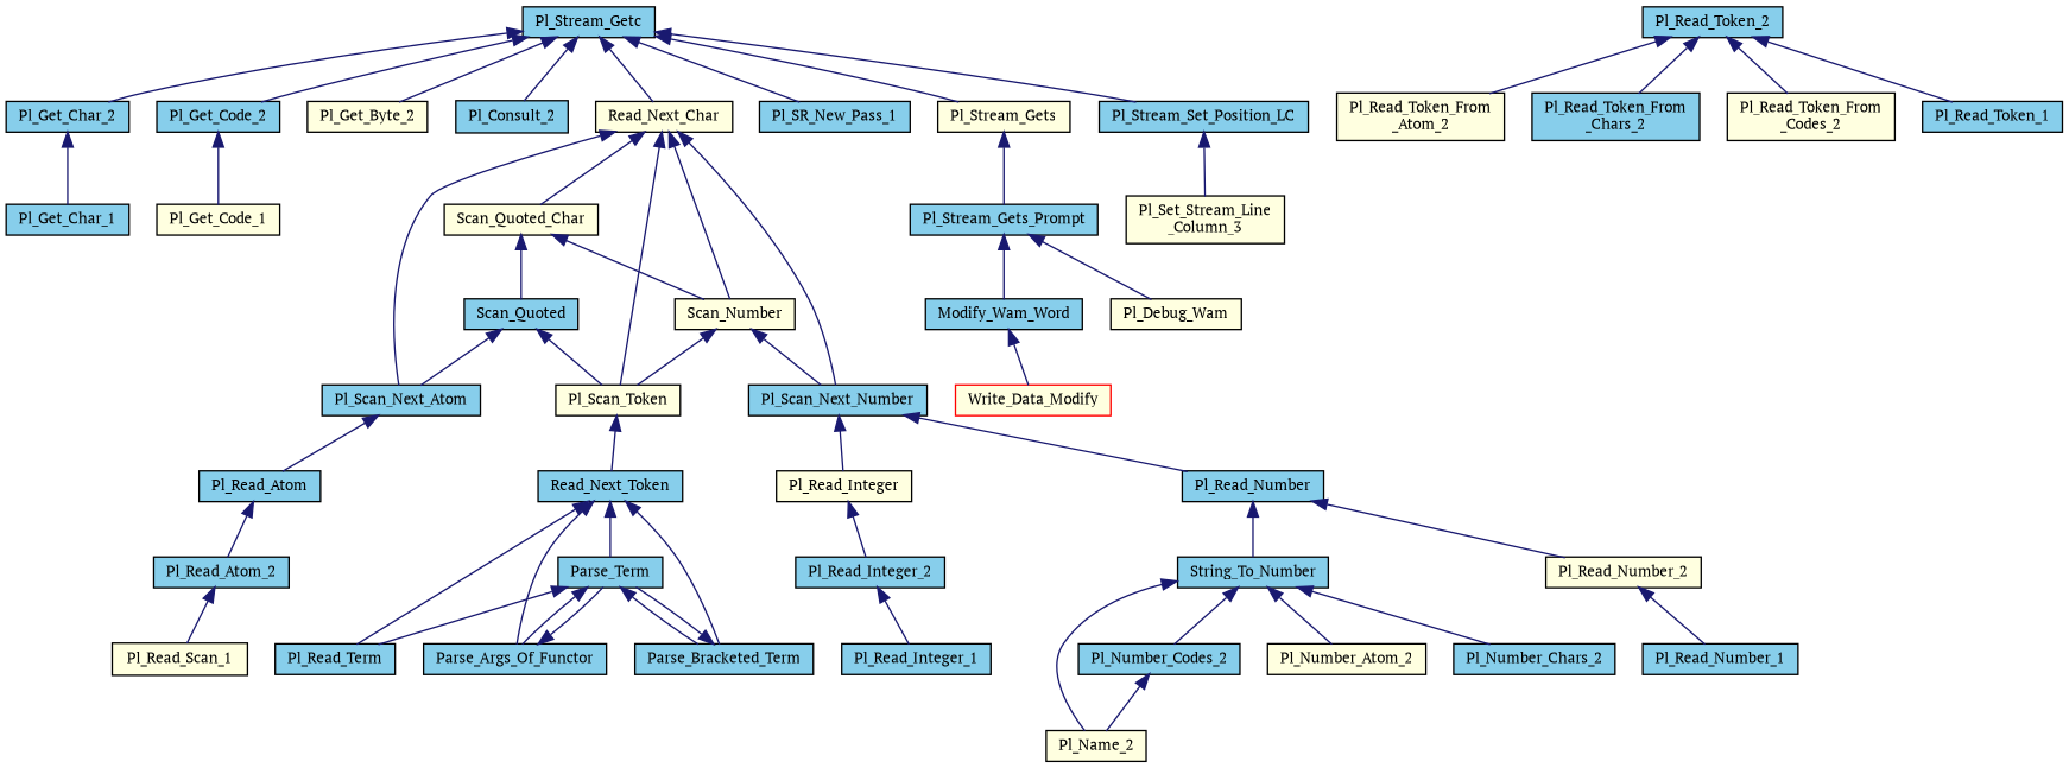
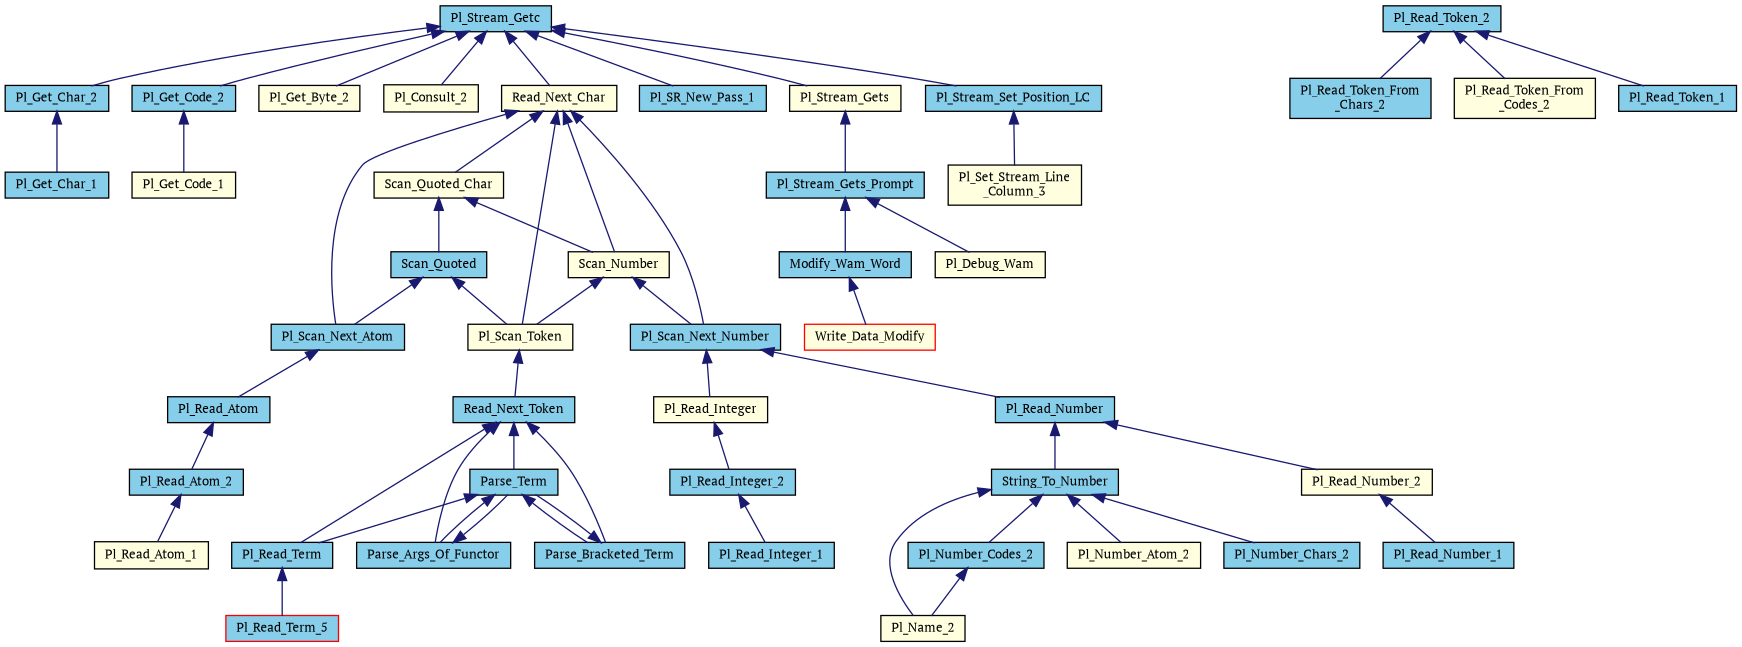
  digraph {
    fontname="PT Serif"
    rankdir=TB
    node [color=black fillcolor=skyblue fontname="PT Serif" fontsize=10 shape=record style=filled]
    edge [color=midnightblue dir=back fontname="PT Serif" fontsize=10 labelfontname=Helvetica labelfontsize=10 style=solid]
    n1 [fontcolor=black height=0.2 label=Pl_Stream_Getc width=0.4]
    n2 [height=0.2 label=Pl_Get_Char_2 width=0.4]
    n3 [height=0.2 label=Pl_Get_Code_2 width=0.4]
    n4 [fillcolor=lightyellow height=0.2 label=Pl_Get_Byte_2 width=0.4]
-   n5 [height=0.2 label=Pl_Consult_2 width=0.4]
+   n5 [fillcolor=lightyellow height=0.2 label=Pl_Consult_2 width=0.4]
    n6 [fillcolor=lightyellow height=0.2 label=Read_Next_Char width=0.4]
    n7 [height=0.2 label=Pl_SR_New_Pass_1 width=0.4]
    n8 [fillcolor=lightyellow height=0.2 label=Pl_Stream_Gets width=0.4]
    n9 [height=0.2 label=Pl_Stream_Set_Position_LC width=0.4]
    n10 [height=0.2 label=Pl_Get_Char_1 width=0.4]
    n11 [fillcolor=lightyellow height=0.2 label=Pl_Get_Code_1 width=0.4]
    n12 [fillcolor=lightyellow height=0.2 label=Pl_Scan_Token width=0.4]
    n13 [fillcolor=lightyellow height=0.2 label=Scan_Number width=0.4]
    n14 [height=0.2 label=Pl_Scan_Next_Number width=0.4]
    n15 [fillcolor=lightyellow height=0.2 label=Scan_Quoted_Char width=0.4]
    n16 [height=0.2 label=Pl_Scan_Next_Atom width=0.4]
    n17 [height=0.2 label=Pl_Stream_Gets_Prompt width=0.4]
    n18 [fillcolor=lightyellow height=0.2 label="Pl_Set_Stream_Line\l_Column_3" width=0.4]
    n19 [height=0.2 label=Read_Next_Token width=0.4]
    n20 [fillcolor=lightyellow height=0.2 label=Pl_Read_Integer width=0.4]
    n21 [height=0.2 label=Pl_Read_Number width=0.4]
    n22 [height=0.2 label=Scan_Quoted width=0.4]
    n23 [height=0.2 label=Pl_Read_Atom width=0.4]
    n24 [height=0.2 label=Pl_Read_Term width=0.4]
    n25 [height=0.2 label=Parse_Term width=0.4]
    n26 [height=0.2 label=Parse_Args_Of_Functor width=0.4]
    n27 [height=0.2 label=Parse_Bracketed_Term width=0.4]
+   n28 [color=red height=0.2 label=Pl_Read_Term_5 width=0.4]
    n29 [height=0.2 label=Pl_Read_Token_2 width=0.4]
-   n30 [fillcolor=lightyellow height=0.2 label="Pl_Read_Token_From\l_Atom_2" width=0.4]
    n31 [height=0.2 label="Pl_Read_Token_From\l_Chars_2" width=0.4]
    n32 [fillcolor=lightyellow height=0.2 label="Pl_Read_Token_From\l_Codes_2" width=0.4]
    n33 [height=0.2 label=Pl_Read_Token_1 width=0.4]
    n34 [height=0.2 label=Pl_Read_Integer_2 width=0.4]
    n35 [height=0.2 label=String_To_Number width=0.4]
    n36 [fillcolor=lightyellow height=0.2 label=Pl_Read_Number_2 width=0.4]
    n37 [height=0.2 label=Pl_Read_Integer_1 width=0.4]
    n38 [fillcolor=lightyellow height=0.2 label=Pl_Number_Atom_2 width=0.4]
    n39 [height=0.2 label=Pl_Number_Chars_2 width=0.4]
    n40 [height=0.2 label=Pl_Number_Codes_2 width=0.4]
    n41 [fillcolor=lightyellow height=0.2 label=Pl_Name_2 width=0.4]
    n42 [height=0.2 label=Pl_Read_Number_1 width=0.4]
    n43 [height=0.2 label=Pl_Read_Atom_2 width=0.4]
-   n44 [fillcolor=lightyellow height=0.2 label=Pl_Read_Scan_1 width=0.4]
+   n44 [fillcolor=lightyellow height=0.2 label=Pl_Read_Atom_1 width=0.4]
    n45 [fillcolor=lightyellow height=0.2 label=Pl_Debug_Wam width=0.4]
    n46 [height=0.2 label=Modify_Wam_Word width=0.4]
    n47 [color=red fillcolor=lightyellow height=0.2 label=Write_Data_Modify width=0.4]
    n1 -> n2
    n1 -> n3
    n1 -> n4
    n1 -> n5
    n1 -> n6
    n1 -> n7
    n1 -> n8
    n1 -> n9
    n2 -> n10
    n3 -> n11
    n6 -> n12
    n6 -> n13
    n6 -> n14
    n6 -> n15
    n6 -> n16
    n8 -> n17
    n9 -> n18
    n12 -> n19
    n13 -> n12
    n13 -> n14
    n14 -> n20
    n14 -> n21
    n15 -> n13
    n15 -> n22
    n16 -> n23
    n17 -> n45
    n17 -> n46
    n19 -> n24
    n19 -> n25
    n19 -> n26
    n19 -> n27
    n20 -> n34
    n21 -> n35
    n21 -> n36
    n22 -> n12
    n22 -> n16
    n23 -> n43
+   n24 -> n28
    n25 -> n24
    n25 -> n26
    n25 -> n27
    n26 -> n25
    n27 -> n25
-   n29 -> n30
    n29 -> n31
    n29 -> n32
    n29 -> n33
    n34 -> n37
    n35 -> n38
    n35 -> n39
    n35 -> n40
    n35 -> n41
    n36 -> n42
    n40 -> n41
    n43 -> n44
    n46 -> n47
  }
